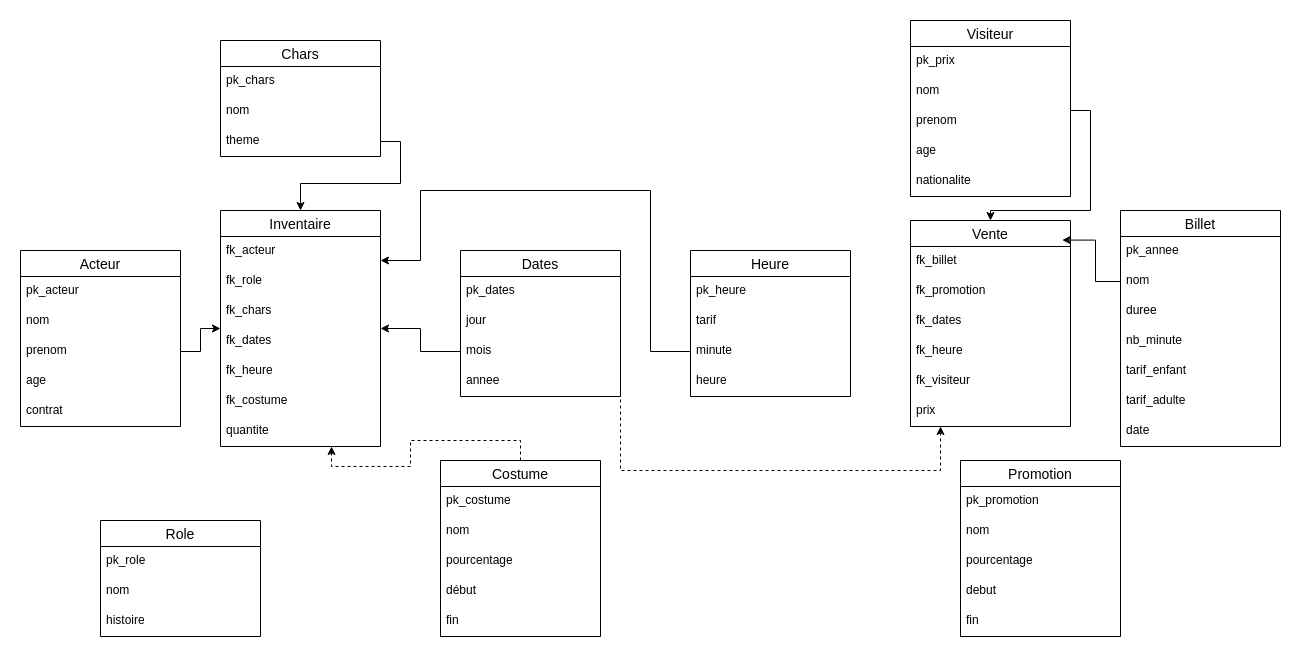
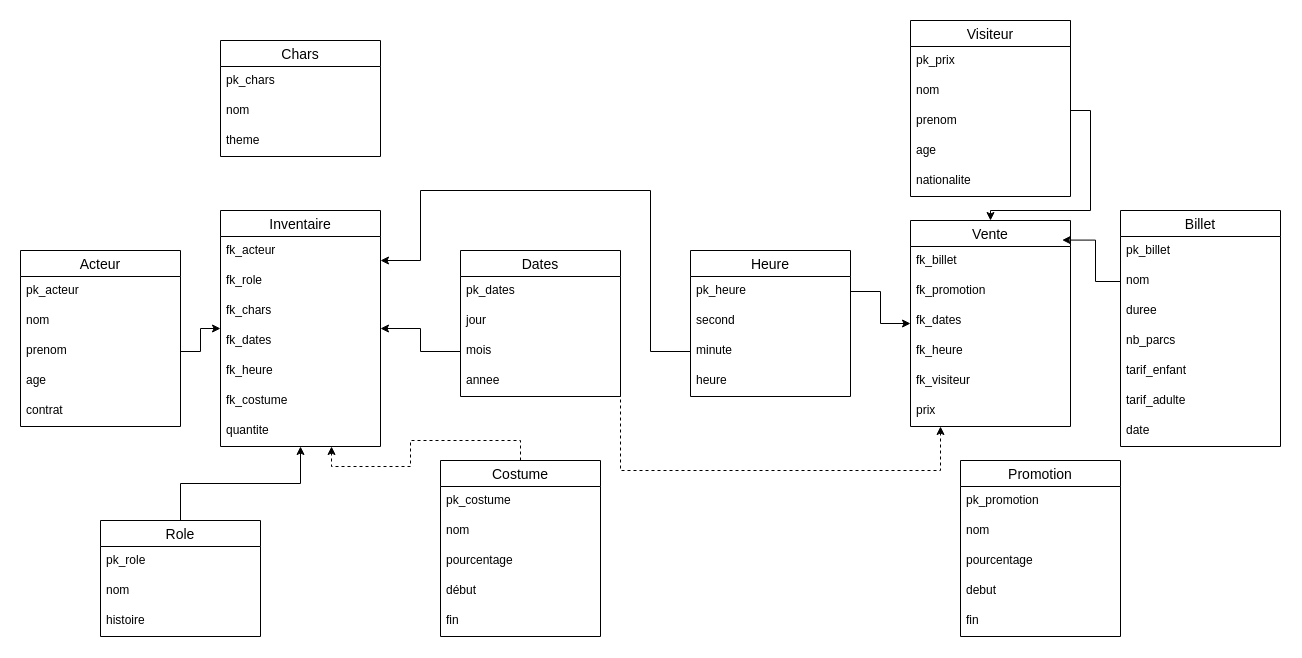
  <mxCell id="0" />
  <mxCell id="1" parent="0" />
  <mxCell id="2" value="Inventaire" style="swimlane;fontStyle=0;childLayout=stackLayout;horizontal=1;startSize=26;horizontalStack=0;resizeParent=1;resizeParentMax=0;resizeLast=0;collapsible=1;marginBottom=0;align=center;fontSize=14;" parent="1" vertex="1"><mxGeometry x="220" y="210" width="160" height="236" as="geometry"><mxRectangle x="220" y="320" width="90" height="26" as="alternateBounds" /></mxGeometry></mxCell>
  <mxCell id="3" value="fk_acteur" style="text;strokeColor=none;fillColor=none;spacingLeft=4;spacingRight=4;overflow=hidden;rotatable=0;points=[[0,0.5],[1,0.5]];portConstraint=eastwest;fontSize=12;" parent="2" vertex="1"><mxGeometry y="26" width="160" height="30" as="geometry" /></mxCell>
  <mxCell id="4" value="fk_role" style="text;strokeColor=none;fillColor=none;spacingLeft=4;spacingRight=4;overflow=hidden;rotatable=0;points=[[0,0.5],[1,0.5]];portConstraint=eastwest;fontSize=12;" parent="2" vertex="1"><mxGeometry y="56" width="160" height="30" as="geometry" /></mxCell>
  <mxCell id="5" value="fk_chars" style="text;strokeColor=none;fillColor=none;spacingLeft=4;spacingRight=4;overflow=hidden;rotatable=0;points=[[0,0.5],[1,0.5]];portConstraint=eastwest;fontSize=12;" parent="2" vertex="1"><mxGeometry y="86" width="160" height="30" as="geometry" /></mxCell>
  <mxCell id="6" value="fk_dates" style="text;strokeColor=none;fillColor=none;spacingLeft=4;spacingRight=4;overflow=hidden;rotatable=0;points=[[0,0.5],[1,0.5]];portConstraint=eastwest;fontSize=12;" parent="2" vertex="1"><mxGeometry y="116" width="160" height="30" as="geometry" /></mxCell>
  <mxCell id="7" value="fk_heure" style="text;strokeColor=none;fillColor=none;spacingLeft=4;spacingRight=4;overflow=hidden;rotatable=0;points=[[0,0.5],[1,0.5]];portConstraint=eastwest;fontSize=12;" parent="2" vertex="1"><mxGeometry y="146" width="160" height="30" as="geometry" /></mxCell>
  <mxCell id="8" value="fk_costume" style="text;strokeColor=none;fillColor=none;spacingLeft=4;spacingRight=4;overflow=hidden;rotatable=0;points=[[0,0.5],[1,0.5]];portConstraint=eastwest;fontSize=12;" parent="2" vertex="1"><mxGeometry y="176" width="160" height="30" as="geometry" /></mxCell>
  <mxCell id="9" value="quantite" style="text;strokeColor=none;fillColor=none;spacingLeft=4;spacingRight=4;overflow=hidden;rotatable=0;points=[[0,0.5],[1,0.5]];portConstraint=eastwest;fontSize=12;" parent="2" vertex="1"><mxGeometry y="206" width="160" height="30" as="geometry" /></mxCell>
  <mxCell id="10" value="Vente" style="swimlane;fontStyle=0;childLayout=stackLayout;horizontal=1;startSize=26;horizontalStack=0;resizeParent=1;resizeParentMax=0;resizeLast=0;collapsible=1;marginBottom=0;align=center;fontSize=14;" parent="1" vertex="1"><mxGeometry x="910" y="220" width="160" height="206" as="geometry"><mxRectangle x="220" y="320" width="90" height="26" as="alternateBounds" /></mxGeometry></mxCell>
  <mxCell id="11" value="fk_billet" style="text;strokeColor=none;fillColor=none;spacingLeft=4;spacingRight=4;overflow=hidden;rotatable=0;points=[[0,0.5],[1,0.5]];portConstraint=eastwest;fontSize=12;" parent="10" vertex="1"><mxGeometry y="26" width="160" height="30" as="geometry" /></mxCell>
  <mxCell id="12" value="fk_promotion" style="text;strokeColor=none;fillColor=none;spacingLeft=4;spacingRight=4;overflow=hidden;rotatable=0;points=[[0,0.5],[1,0.5]];portConstraint=eastwest;fontSize=12;" parent="10" vertex="1"><mxGeometry y="56" width="160" height="30" as="geometry" /></mxCell>
  <mxCell id="13" value="fk_dates" style="text;strokeColor=none;fillColor=none;spacingLeft=4;spacingRight=4;overflow=hidden;rotatable=0;points=[[0,0.5],[1,0.5]];portConstraint=eastwest;fontSize=12;" parent="10" vertex="1"><mxGeometry y="86" width="160" height="30" as="geometry" /></mxCell>
  <mxCell id="14" value="fk_heure" style="text;strokeColor=none;fillColor=none;spacingLeft=4;spacingRight=4;overflow=hidden;rotatable=0;points=[[0,0.5],[1,0.5]];portConstraint=eastwest;fontSize=12;" parent="10" vertex="1"><mxGeometry y="116" width="160" height="30" as="geometry" /></mxCell>
  <mxCell id="15" value="fk_visiteur" style="text;strokeColor=none;fillColor=none;spacingLeft=4;spacingRight=4;overflow=hidden;rotatable=0;points=[[0,0.5],[1,0.5]];portConstraint=eastwest;fontSize=12;" parent="10" vertex="1"><mxGeometry y="146" width="160" height="30" as="geometry" /></mxCell>
  <mxCell id="16" value="prix" style="text;strokeColor=none;fillColor=none;spacingLeft=4;spacingRight=4;overflow=hidden;rotatable=0;points=[[0,0.5],[1,0.5]];portConstraint=eastwest;fontSize=12;" parent="10" vertex="1"><mxGeometry y="176" width="160" height="30" as="geometry" /></mxCell>
  <mxCell id="17" value="Acteur" style="swimlane;fontStyle=0;childLayout=stackLayout;horizontal=1;startSize=26;horizontalStack=0;resizeParent=1;resizeParentMax=0;resizeLast=0;collapsible=1;marginBottom=0;align=center;fontSize=14;" parent="1" vertex="1"><mxGeometry x="20" y="250" width="160" height="176" as="geometry"><mxRectangle x="220" y="320" width="90" height="26" as="alternateBounds" /></mxGeometry></mxCell>
  <mxCell id="18" value="pk_acteur" style="text;strokeColor=none;fillColor=none;spacingLeft=4;spacingRight=4;overflow=hidden;rotatable=0;points=[[0,0.5],[1,0.5]];portConstraint=eastwest;fontSize=12;" parent="17" vertex="1"><mxGeometry y="26" width="160" height="30" as="geometry" /></mxCell>
  <mxCell id="19" value="nom" style="text;strokeColor=none;fillColor=none;spacingLeft=4;spacingRight=4;overflow=hidden;rotatable=0;points=[[0,0.5],[1,0.5]];portConstraint=eastwest;fontSize=12;" parent="17" vertex="1"><mxGeometry y="56" width="160" height="30" as="geometry" /></mxCell>
  <mxCell id="20" value="prenom" style="text;strokeColor=none;fillColor=none;spacingLeft=4;spacingRight=4;overflow=hidden;rotatable=0;points=[[0,0.5],[1,0.5]];portConstraint=eastwest;fontSize=12;" parent="17" vertex="1"><mxGeometry y="86" width="160" height="30" as="geometry" /></mxCell>
  <mxCell id="21" value="age" style="text;strokeColor=none;fillColor=none;spacingLeft=4;spacingRight=4;overflow=hidden;rotatable=0;points=[[0,0.5],[1,0.5]];portConstraint=eastwest;fontSize=12;" parent="17" vertex="1"><mxGeometry y="116" width="160" height="30" as="geometry" /></mxCell>
  <mxCell id="22" value="contrat" style="text;strokeColor=none;fillColor=none;spacingLeft=4;spacingRight=4;overflow=hidden;rotatable=0;points=[[0,0.5],[1,0.5]];portConstraint=eastwest;fontSize=12;" parent="17" vertex="1"><mxGeometry y="146" width="160" height="30" as="geometry" /></mxCell>
+ <mxCell id="23" style="edgeStyle=orthogonalEdgeStyle;rounded=0;orthogonalLoop=1;jettySize=auto;html=1;exitX=0.5;exitY=0;exitDx=0;exitDy=0;" parent="1" source="24" target="2" edge="1"><mxGeometry relative="1" as="geometry" /></mxCell>
  <mxCell id="24" value="Role" style="swimlane;fontStyle=0;childLayout=stackLayout;horizontal=1;startSize=26;horizontalStack=0;resizeParent=1;resizeParentMax=0;resizeLast=0;collapsible=1;marginBottom=0;align=center;fontSize=14;" parent="1" vertex="1"><mxGeometry x="100" y="520" width="160" height="116" as="geometry"><mxRectangle x="220" y="320" width="90" height="26" as="alternateBounds" /></mxGeometry></mxCell>
  <mxCell id="25" value="pk_role" style="text;strokeColor=none;fillColor=none;spacingLeft=4;spacingRight=4;overflow=hidden;rotatable=0;points=[[0,0.5],[1,0.5]];portConstraint=eastwest;fontSize=12;" parent="24" vertex="1"><mxGeometry y="26" width="160" height="30" as="geometry" /></mxCell>
  <mxCell id="26" value="nom" style="text;strokeColor=none;fillColor=none;spacingLeft=4;spacingRight=4;overflow=hidden;rotatable=0;points=[[0,0.5],[1,0.5]];portConstraint=eastwest;fontSize=12;" parent="24" vertex="1"><mxGeometry y="56" width="160" height="30" as="geometry" /></mxCell>
  <mxCell id="27" value="histoire" style="text;strokeColor=none;fillColor=none;spacingLeft=4;spacingRight=4;overflow=hidden;rotatable=0;points=[[0,0.5],[1,0.5]];portConstraint=eastwest;fontSize=12;" parent="24" vertex="1"><mxGeometry y="86" width="160" height="30" as="geometry" /></mxCell>
  <mxCell id="28" value="Chars" style="swimlane;fontStyle=0;childLayout=stackLayout;horizontal=1;startSize=26;horizontalStack=0;resizeParent=1;resizeParentMax=0;resizeLast=0;collapsible=1;marginBottom=0;align=center;fontSize=14;" parent="1" vertex="1"><mxGeometry x="220" y="40" width="160" height="116" as="geometry"><mxRectangle x="220" y="320" width="90" height="26" as="alternateBounds" /></mxGeometry></mxCell>
  <mxCell id="29" value="pk_chars" style="text;strokeColor=none;fillColor=none;spacingLeft=4;spacingRight=4;overflow=hidden;rotatable=0;points=[[0,0.5],[1,0.5]];portConstraint=eastwest;fontSize=12;" parent="28" vertex="1"><mxGeometry y="26" width="160" height="30" as="geometry" /></mxCell>
  <mxCell id="30" value="nom" style="text;strokeColor=none;fillColor=none;spacingLeft=4;spacingRight=4;overflow=hidden;rotatable=0;points=[[0,0.5],[1,0.5]];portConstraint=eastwest;fontSize=12;" parent="28" vertex="1"><mxGeometry y="56" width="160" height="30" as="geometry" /></mxCell>
  <mxCell id="31" value="theme" style="text;strokeColor=none;fillColor=none;spacingLeft=4;spacingRight=4;overflow=hidden;rotatable=0;points=[[0,0.5],[1,0.5]];portConstraint=eastwest;fontSize=12;" parent="28" vertex="1"><mxGeometry y="86" width="160" height="30" as="geometry" /></mxCell>
  <mxCell id="32" value="Billet" style="swimlane;fontStyle=0;childLayout=stackLayout;horizontal=1;startSize=26;horizontalStack=0;resizeParent=1;resizeParentMax=0;resizeLast=0;collapsible=1;marginBottom=0;align=center;fontSize=14;" parent="1" vertex="1"><mxGeometry x="1120" y="210" width="160" height="236" as="geometry"><mxRectangle x="220" y="320" width="90" height="26" as="alternateBounds" /></mxGeometry></mxCell>
- <mxCell id="33" value="pk_annee" style="text;strokeColor=none;fillColor=none;spacingLeft=4;spacingRight=4;overflow=hidden;rotatable=0;points=[[0,0.5],[1,0.5]];portConstraint=eastwest;fontSize=12;" parent="32" vertex="1"><mxGeometry y="26" width="160" height="30" as="geometry" /></mxCell>
+ <mxCell id="33" value="pk_billet" style="text;strokeColor=none;fillColor=none;spacingLeft=4;spacingRight=4;overflow=hidden;rotatable=0;points=[[0,0.5],[1,0.5]];portConstraint=eastwest;fontSize=12;" parent="32" vertex="1"><mxGeometry y="26" width="160" height="30" as="geometry" /></mxCell>
  <mxCell id="34" value="nom" style="text;strokeColor=none;fillColor=none;spacingLeft=4;spacingRight=4;overflow=hidden;rotatable=0;points=[[0,0.5],[1,0.5]];portConstraint=eastwest;fontSize=12;" parent="32" vertex="1"><mxGeometry y="56" width="160" height="30" as="geometry" /></mxCell>
  <mxCell id="35" value="duree" style="text;strokeColor=none;fillColor=none;spacingLeft=4;spacingRight=4;overflow=hidden;rotatable=0;points=[[0,0.5],[1,0.5]];portConstraint=eastwest;fontSize=12;" parent="32" vertex="1"><mxGeometry y="86" width="160" height="30" as="geometry" /></mxCell>
- <mxCell id="36" value="nb_minute" style="text;strokeColor=none;fillColor=none;spacingLeft=4;spacingRight=4;overflow=hidden;rotatable=0;points=[[0,0.5],[1,0.5]];portConstraint=eastwest;fontSize=12;" parent="32" vertex="1"><mxGeometry y="116" width="160" height="30" as="geometry" /></mxCell>
+ <mxCell id="36" value="nb_parcs" style="text;strokeColor=none;fillColor=none;spacingLeft=4;spacingRight=4;overflow=hidden;rotatable=0;points=[[0,0.5],[1,0.5]];portConstraint=eastwest;fontSize=12;" parent="32" vertex="1"><mxGeometry y="116" width="160" height="30" as="geometry" /></mxCell>
  <mxCell id="37" value="tarif_enfant" style="text;strokeColor=none;fillColor=none;spacingLeft=4;spacingRight=4;overflow=hidden;rotatable=0;points=[[0,0.5],[1,0.5]];portConstraint=eastwest;fontSize=12;" parent="32" vertex="1"><mxGeometry y="146" width="160" height="30" as="geometry" /></mxCell>
  <mxCell id="38" value="tarif_adulte" style="text;strokeColor=none;fillColor=none;spacingLeft=4;spacingRight=4;overflow=hidden;rotatable=0;points=[[0,0.5],[1,0.5]];portConstraint=eastwest;fontSize=12;" parent="32" vertex="1"><mxGeometry y="176" width="160" height="30" as="geometry" /></mxCell>
  <mxCell id="39" value="date" style="text;strokeColor=none;fillColor=none;spacingLeft=4;spacingRight=4;overflow=hidden;rotatable=0;points=[[0,0.5],[1,0.5]];portConstraint=eastwest;fontSize=12;" parent="32" vertex="1"><mxGeometry y="206" width="160" height="30" as="geometry" /></mxCell>
  <mxCell id="40" value="Heure" style="swimlane;fontStyle=0;childLayout=stackLayout;horizontal=1;startSize=26;horizontalStack=0;resizeParent=1;resizeParentMax=0;resizeLast=0;collapsible=1;marginBottom=0;align=center;fontSize=14;" parent="1" vertex="1"><mxGeometry x="690" y="250" width="160" height="146" as="geometry"><mxRectangle x="220" y="320" width="90" height="26" as="alternateBounds" /></mxGeometry></mxCell>
  <mxCell id="41" value="pk_heure" style="text;strokeColor=none;fillColor=none;spacingLeft=4;spacingRight=4;overflow=hidden;rotatable=0;points=[[0,0.5],[1,0.5]];portConstraint=eastwest;fontSize=12;" parent="40" vertex="1"><mxGeometry y="26" width="160" height="30" as="geometry" /></mxCell>
- <mxCell id="42" value="tarif" style="text;strokeColor=none;fillColor=none;spacingLeft=4;spacingRight=4;overflow=hidden;rotatable=0;points=[[0,0.5],[1,0.5]];portConstraint=eastwest;fontSize=12;" parent="40" vertex="1"><mxGeometry y="56" width="160" height="30" as="geometry" /></mxCell>
+ <mxCell id="42" value="second" style="text;strokeColor=none;fillColor=none;spacingLeft=4;spacingRight=4;overflow=hidden;rotatable=0;points=[[0,0.5],[1,0.5]];portConstraint=eastwest;fontSize=12;" parent="40" vertex="1"><mxGeometry y="56" width="160" height="30" as="geometry" /></mxCell>
  <mxCell id="43" value="minute" style="text;strokeColor=none;fillColor=none;spacingLeft=4;spacingRight=4;overflow=hidden;rotatable=0;points=[[0,0.5],[1,0.5]];portConstraint=eastwest;fontSize=12;" parent="40" vertex="1"><mxGeometry y="86" width="160" height="30" as="geometry" /></mxCell>
  <mxCell id="44" value="heure" style="text;strokeColor=none;fillColor=none;spacingLeft=4;spacingRight=4;overflow=hidden;rotatable=0;points=[[0,0.5],[1,0.5]];portConstraint=eastwest;fontSize=12;" parent="40" vertex="1"><mxGeometry y="116" width="160" height="30" as="geometry" /></mxCell>
  <mxCell id="45" value="Dates" style="swimlane;fontStyle=0;childLayout=stackLayout;horizontal=1;startSize=26;horizontalStack=0;resizeParent=1;resizeParentMax=0;resizeLast=0;collapsible=1;marginBottom=0;align=center;fontSize=14;" parent="1" vertex="1"><mxGeometry x="460" y="250" width="160" height="146" as="geometry"><mxRectangle x="220" y="320" width="90" height="26" as="alternateBounds" /></mxGeometry></mxCell>
  <mxCell id="46" value="pk_dates" style="text;strokeColor=none;fillColor=none;spacingLeft=4;spacingRight=4;overflow=hidden;rotatable=0;points=[[0,0.5],[1,0.5]];portConstraint=eastwest;fontSize=12;" parent="45" vertex="1"><mxGeometry y="26" width="160" height="30" as="geometry" /></mxCell>
  <mxCell id="47" value="jour" style="text;strokeColor=none;fillColor=none;spacingLeft=4;spacingRight=4;overflow=hidden;rotatable=0;points=[[0,0.5],[1,0.5]];portConstraint=eastwest;fontSize=12;" parent="45" vertex="1"><mxGeometry y="56" width="160" height="30" as="geometry" /></mxCell>
  <mxCell id="48" value="mois" style="text;strokeColor=none;fillColor=none;spacingLeft=4;spacingRight=4;overflow=hidden;rotatable=0;points=[[0,0.5],[1,0.5]];portConstraint=eastwest;fontSize=12;" parent="45" vertex="1"><mxGeometry y="86" width="160" height="30" as="geometry" /></mxCell>
  <mxCell id="49" value="annee" style="text;strokeColor=none;fillColor=none;spacingLeft=4;spacingRight=4;overflow=hidden;rotatable=0;points=[[0,0.5],[1,0.5]];portConstraint=eastwest;fontSize=12;" parent="45" vertex="1"><mxGeometry y="116" width="160" height="30" as="geometry" /></mxCell>
  <mxCell id="50" style="edgeStyle=orthogonalEdgeStyle;rounded=0;orthogonalLoop=1;jettySize=auto;html=1;exitX=1;exitY=0;exitDx=0;exitDy=0;entryX=0.5;entryY=0;entryDx=0;entryDy=0;" parent="1" source="51" target="10" edge="1"><mxGeometry relative="1" as="geometry"><Array as="points"><mxPoint x="1070" y="110" /><mxPoint x="1090" y="110" /><mxPoint x="1090" y="210" /><mxPoint x="990" y="210" /></Array></mxGeometry></mxCell>
  <mxCell id="51" value="Visiteur" style="swimlane;fontStyle=0;childLayout=stackLayout;horizontal=1;startSize=26;horizontalStack=0;resizeParent=1;resizeParentMax=0;resizeLast=0;collapsible=1;marginBottom=0;align=center;fontSize=14;" parent="1" vertex="1"><mxGeometry x="910" y="20" width="160" height="176" as="geometry"><mxRectangle x="220" y="320" width="90" height="26" as="alternateBounds" /></mxGeometry></mxCell>
  <mxCell id="52" value="pk_prix" style="text;strokeColor=none;fillColor=none;spacingLeft=4;spacingRight=4;overflow=hidden;rotatable=0;points=[[0,0.5],[1,0.5]];portConstraint=eastwest;fontSize=12;" parent="51" vertex="1"><mxGeometry y="26" width="160" height="30" as="geometry" /></mxCell>
  <mxCell id="53" value="nom" style="text;strokeColor=none;fillColor=none;spacingLeft=4;spacingRight=4;overflow=hidden;rotatable=0;points=[[0,0.5],[1,0.5]];portConstraint=eastwest;fontSize=12;" parent="51" vertex="1"><mxGeometry y="56" width="160" height="30" as="geometry" /></mxCell>
  <mxCell id="54" value="prenom" style="text;strokeColor=none;fillColor=none;spacingLeft=4;spacingRight=4;overflow=hidden;rotatable=0;points=[[0,0.5],[1,0.5]];portConstraint=eastwest;fontSize=12;" parent="51" vertex="1"><mxGeometry y="86" width="160" height="30" as="geometry" /></mxCell>
  <mxCell id="55" value="age" style="text;strokeColor=none;fillColor=none;spacingLeft=4;spacingRight=4;overflow=hidden;rotatable=0;points=[[0,0.5],[1,0.5]];portConstraint=eastwest;fontSize=12;" parent="51" vertex="1"><mxGeometry y="116" width="160" height="30" as="geometry" /></mxCell>
  <mxCell id="56" value="nationalite" style="text;strokeColor=none;fillColor=none;spacingLeft=4;spacingRight=4;overflow=hidden;rotatable=0;points=[[0,0.5],[1,0.5]];portConstraint=eastwest;fontSize=12;" parent="51" vertex="1"><mxGeometry y="146" width="160" height="30" as="geometry" /></mxCell>
  <mxCell id="57" value="Promotion" style="swimlane;fontStyle=0;childLayout=stackLayout;horizontal=1;startSize=26;horizontalStack=0;resizeParent=1;resizeParentMax=0;resizeLast=0;collapsible=1;marginBottom=0;align=center;fontSize=14;" parent="1" vertex="1"><mxGeometry x="960" y="460" width="160" height="176" as="geometry"><mxRectangle x="220" y="320" width="90" height="26" as="alternateBounds" /></mxGeometry></mxCell>
  <mxCell id="58" value="pk_promotion" style="text;strokeColor=none;fillColor=none;spacingLeft=4;spacingRight=4;overflow=hidden;rotatable=0;points=[[0,0.5],[1,0.5]];portConstraint=eastwest;fontSize=12;" parent="57" vertex="1"><mxGeometry y="26" width="160" height="30" as="geometry" /></mxCell>
  <mxCell id="59" value="nom" style="text;strokeColor=none;fillColor=none;spacingLeft=4;spacingRight=4;overflow=hidden;rotatable=0;points=[[0,0.5],[1,0.5]];portConstraint=eastwest;fontSize=12;" parent="57" vertex="1"><mxGeometry y="56" width="160" height="30" as="geometry" /></mxCell>
  <mxCell id="60" value="pourcentage" style="text;strokeColor=none;fillColor=none;spacingLeft=4;spacingRight=4;overflow=hidden;rotatable=0;points=[[0,0.5],[1,0.5]];portConstraint=eastwest;fontSize=12;" parent="57" vertex="1"><mxGeometry y="86" width="160" height="30" as="geometry" /></mxCell>
  <mxCell id="61" value="debut" style="text;strokeColor=none;fillColor=none;spacingLeft=4;spacingRight=4;overflow=hidden;rotatable=0;points=[[0,0.5],[1,0.5]];portConstraint=eastwest;fontSize=12;" parent="57" vertex="1"><mxGeometry y="116" width="160" height="30" as="geometry" /></mxCell>
  <mxCell id="62" value="fin" style="text;strokeColor=none;fillColor=none;spacingLeft=4;spacingRight=4;overflow=hidden;rotatable=0;points=[[0,0.5],[1,0.5]];portConstraint=eastwest;fontSize=12;" parent="57" vertex="1"><mxGeometry y="146" width="160" height="30" as="geometry" /></mxCell>
  <mxCell id="63" style="edgeStyle=orthogonalEdgeStyle;rounded=0;orthogonalLoop=1;jettySize=auto;html=1;exitX=1;exitY=0.5;exitDx=0;exitDy=0;" parent="1" source="20" target="2" edge="1"><mxGeometry relative="1" as="geometry" /></mxCell>
- <mxCell id="64" style="edgeStyle=orthogonalEdgeStyle;rounded=0;orthogonalLoop=1;jettySize=auto;html=1;exitX=1;exitY=0.5;exitDx=0;exitDy=0;" parent="1" source="31" target="2" edge="1"><mxGeometry relative="1" as="geometry" /></mxCell>
  <mxCell id="65" style="edgeStyle=orthogonalEdgeStyle;rounded=0;orthogonalLoop=1;jettySize=auto;html=1;exitX=0;exitY=0.5;exitDx=0;exitDy=0;" parent="1" source="48" target="2" edge="1"><mxGeometry relative="1" as="geometry" /></mxCell>
  <mxCell id="66" style="edgeStyle=orthogonalEdgeStyle;rounded=0;orthogonalLoop=1;jettySize=auto;html=1;exitX=0;exitY=0.5;exitDx=0;exitDy=0;" parent="1" source="43" target="2" edge="1"><mxGeometry relative="1" as="geometry"><mxPoint x="470" y="190" as="targetPoint" /><Array as="points"><mxPoint x="650" y="351" /><mxPoint x="650" y="190" /><mxPoint x="420" y="190" /><mxPoint x="420" y="260" /></Array></mxGeometry></mxCell>
+ <mxCell id="67" style="edgeStyle=orthogonalEdgeStyle;rounded=0;orthogonalLoop=1;jettySize=auto;html=1;exitX=1;exitY=0.5;exitDx=0;exitDy=0;" parent="1" source="41" target="10" edge="1"><mxGeometry relative="1" as="geometry" /></mxCell>
  <mxCell id="68" style="edgeStyle=orthogonalEdgeStyle;rounded=0;orthogonalLoop=1;jettySize=auto;html=1;exitX=1;exitY=0.5;exitDx=0;exitDy=0;dashed=1;" parent="1" source="46" target="10" edge="1"><mxGeometry relative="1" as="geometry"><Array as="points"><mxPoint x="620" y="470" /><mxPoint x="940" y="470" /></Array></mxGeometry></mxCell>
  <mxCell id="69" style="edgeStyle=orthogonalEdgeStyle;rounded=0;orthogonalLoop=1;jettySize=auto;html=1;exitX=0;exitY=0.5;exitDx=0;exitDy=0;entryX=0.948;entryY=0.095;entryDx=0;entryDy=0;entryPerimeter=0;" parent="1" source="34" target="10" edge="1"><mxGeometry relative="1" as="geometry" /></mxCell>
  <mxCell id="70" style="edgeStyle=orthogonalEdgeStyle;rounded=0;orthogonalLoop=1;jettySize=auto;html=1;exitX=0.5;exitY=0;exitDx=0;exitDy=0;entryX=0.694;entryY=1;entryDx=0;entryDy=0;entryPerimeter=0;dashed=1;" edge="1" parent="1" source="71" target="9"><mxGeometry relative="1" as="geometry" /></mxCell>
  <mxCell id="71" value="Costume" style="swimlane;fontStyle=0;childLayout=stackLayout;horizontal=1;startSize=26;horizontalStack=0;resizeParent=1;resizeParentMax=0;resizeLast=0;collapsible=1;marginBottom=0;align=center;fontSize=14;" vertex="1" parent="1"><mxGeometry x="440" y="460" width="160" height="176" as="geometry"><mxRectangle x="220" y="320" width="90" height="26" as="alternateBounds" /></mxGeometry></mxCell>
  <mxCell id="72" value="pk_costume" style="text;strokeColor=none;fillColor=none;spacingLeft=4;spacingRight=4;overflow=hidden;rotatable=0;points=[[0,0.5],[1,0.5]];portConstraint=eastwest;fontSize=12;" vertex="1" parent="71"><mxGeometry y="26" width="160" height="30" as="geometry" /></mxCell>
  <mxCell id="73" value="nom" style="text;strokeColor=none;fillColor=none;spacingLeft=4;spacingRight=4;overflow=hidden;rotatable=0;points=[[0,0.5],[1,0.5]];portConstraint=eastwest;fontSize=12;" vertex="1" parent="71"><mxGeometry y="56" width="160" height="30" as="geometry" /></mxCell>
  <mxCell id="74" value="pourcentage" style="text;strokeColor=none;fillColor=none;spacingLeft=4;spacingRight=4;overflow=hidden;rotatable=0;points=[[0,0.5],[1,0.5]];portConstraint=eastwest;fontSize=12;" vertex="1" parent="71"><mxGeometry y="86" width="160" height="30" as="geometry" /></mxCell>
  <mxCell id="75" value="début" style="text;strokeColor=none;fillColor=none;spacingLeft=4;spacingRight=4;overflow=hidden;rotatable=0;points=[[0,0.5],[1,0.5]];portConstraint=eastwest;fontSize=12;" vertex="1" parent="71"><mxGeometry y="116" width="160" height="30" as="geometry" /></mxCell>
  <mxCell id="76" value="fin" style="text;strokeColor=none;fillColor=none;spacingLeft=4;spacingRight=4;overflow=hidden;rotatable=0;points=[[0,0.5],[1,0.5]];portConstraint=eastwest;fontSize=12;" vertex="1" parent="71"><mxGeometry y="146" width="160" height="30" as="geometry" /></mxCell>
